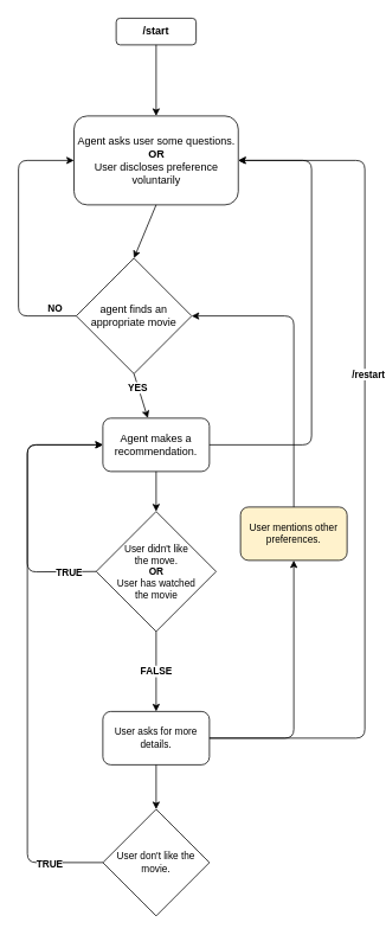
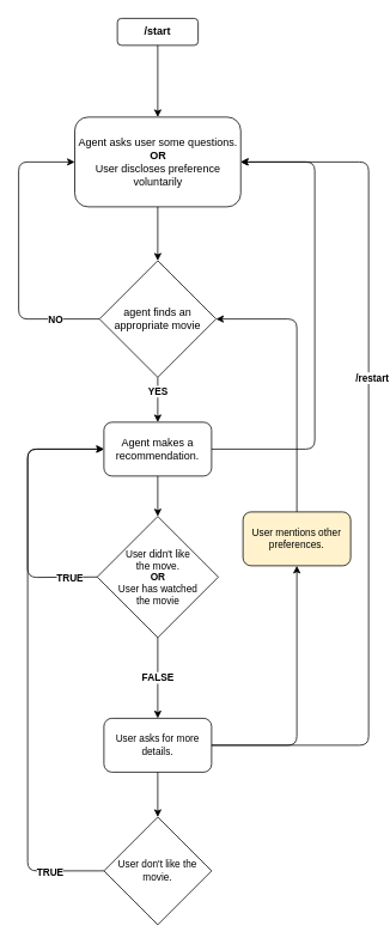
  <mxCell id="0" />
  <mxCell id="1" parent="0" />
  <mxCell id="2" value="&lt;b&gt;/start&lt;/b&gt;" style="rounded=1;whiteSpace=wrap;html=1;" vertex="1" parent="1"><mxGeometry x="130" y="20" width="90" height="30" as="geometry" /></mxCell>
  <mxCell id="3" value="Agent asks user some questions.&lt;br&gt;&lt;b&gt;OR&lt;br&gt;&lt;/b&gt;User discloses preference voluntarily" style="rounded=1;whiteSpace=wrap;html=1;" vertex="1" parent="1"><mxGeometry x="82.5" y="130" width="185" height="100" as="geometry" /></mxCell>
  <mxCell id="4" value="Agent makes a recommendation." style="rounded=1;whiteSpace=wrap;html=1;" vertex="1" parent="1"><mxGeometry x="115" y="470" width="120" height="60" as="geometry" /></mxCell>
- <mxCell id="5" value="agent finds an appropriate movie" style="rhombus;whiteSpace=wrap;html=1;" vertex="1" parent="1"><mxGeometry x="85" y="290" width="130" height="130" as="geometry" /></mxCell>
+ <mxCell id="5" value="agent finds an appropriate movie" style="rhombus;whiteSpace=wrap;html=1;" vertex="1" parent="1"><mxGeometry x="110" y="290" width="130" height="130" as="geometry" /></mxCell>
  <mxCell id="6" value="" style="endArrow=classic;html=1;exitX=0.5;exitY=1;exitDx=0;exitDy=0;entryX=0.5;entryY=0;entryDx=0;entryDy=0;" edge="1" parent="1" source="2" target="3"><mxGeometry width="50" height="50" relative="1" as="geometry"><mxPoint x="30" y="140" as="sourcePoint" /><mxPoint x="80" y="90" as="targetPoint" /></mxGeometry></mxCell>
  <mxCell id="7" value="" style="endArrow=classic;html=1;exitX=0.5;exitY=1;exitDx=0;exitDy=0;entryX=0.5;entryY=0;entryDx=0;entryDy=0;" edge="1" parent="1" source="3" target="5"><mxGeometry width="50" height="50" relative="1" as="geometry"><mxPoint x="240" y="310" as="sourcePoint" /><mxPoint x="290" y="260" as="targetPoint" /></mxGeometry></mxCell>
  <mxCell id="8" value="" style="endArrow=classic;html=1;exitX=0.5;exitY=1;exitDx=0;exitDy=0;" edge="1" parent="1" source="5" target="4"><mxGeometry width="50" height="50" relative="1" as="geometry"><mxPoint x="270" y="450" as="sourcePoint" /><mxPoint x="320" y="400" as="targetPoint" /></mxGeometry></mxCell>
  <mxCell id="9" value="&lt;b&gt;YES&lt;/b&gt;" style="edgeLabel;html=1;align=center;verticalAlign=middle;resizable=0;points=[];fontSize=11;" vertex="1" connectable="0" parent="8"><mxGeometry x="-0.384" y="-1" relative="1" as="geometry"><mxPoint as="offset" /></mxGeometry></mxCell>
  <mxCell id="10" value="" style="endArrow=classic;html=1;exitX=0;exitY=0.5;exitDx=0;exitDy=0;entryX=0;entryY=0.5;entryDx=0;entryDy=0;" edge="1" parent="1" source="5" target="3"><mxGeometry width="50" height="50" relative="1" as="geometry"><mxPoint x="210" y="310" as="sourcePoint" /><mxPoint x="260" y="260" as="targetPoint" /><Array as="points"><mxPoint x="20" y="355" /><mxPoint x="20" y="180" /></Array></mxGeometry></mxCell>
  <mxCell id="11" value="&lt;b&gt;NO&lt;/b&gt;" style="edgeLabel;html=1;align=center;verticalAlign=middle;resizable=0;points=[];fontSize=11;" vertex="1" connectable="0" parent="10"><mxGeometry x="0.216" relative="1" as="geometry"><mxPoint x="40" y="109" as="offset" /></mxGeometry></mxCell>
  <mxCell id="12" value="User didn't like &lt;br&gt;the move.&lt;br style=&quot;font-size: 11px&quot;&gt;&lt;b style=&quot;font-size: 11px&quot;&gt;OR&lt;/b&gt;&lt;br style=&quot;font-size: 11px&quot;&gt;User has watched &lt;br&gt;the movie" style="rhombus;whiteSpace=wrap;html=1;fontSize=11;" vertex="1" parent="1"><mxGeometry x="107.5" y="575" width="135" height="135" as="geometry" /></mxCell>
  <mxCell id="13" value="" style="endArrow=classic;html=1;exitX=0;exitY=0.5;exitDx=0;exitDy=0;entryX=0;entryY=0.5;entryDx=0;entryDy=0;" edge="1" parent="1" source="12" target="4"><mxGeometry width="50" height="50" relative="1" as="geometry"><mxPoint x="120" y="365" as="sourcePoint" /><mxPoint x="92.5" y="190" as="targetPoint" /><Array as="points"><mxPoint x="30" y="643" /><mxPoint x="30" y="500" /></Array></mxGeometry></mxCell>
  <mxCell id="14" value="&lt;br&gt;" style="edgeLabel;html=1;align=center;verticalAlign=middle;resizable=0;points=[];fontSize=11;" vertex="1" connectable="0" parent="13"><mxGeometry x="-0.654" y="-3" relative="1" as="geometry"><mxPoint as="offset" /></mxGeometry></mxCell>
  <mxCell id="15" value="&lt;b&gt;TRUE&lt;/b&gt;" style="edgeLabel;html=1;align=center;verticalAlign=middle;resizable=0;points=[];fontSize=11;" vertex="1" connectable="0" parent="13"><mxGeometry x="-0.798" y="1" relative="1" as="geometry"><mxPoint as="offset" /></mxGeometry></mxCell>
  <mxCell id="16" value="" style="endArrow=classic;html=1;fontSize=11;exitX=0.5;exitY=1;exitDx=0;exitDy=0;entryX=0.5;entryY=0;entryDx=0;entryDy=0;" edge="1" parent="1" source="4" target="12"><mxGeometry width="50" height="50" relative="1" as="geometry"><mxPoint x="200" y="610" as="sourcePoint" /><mxPoint x="250" y="560" as="targetPoint" /></mxGeometry></mxCell>
  <mxCell id="17" value="" style="endArrow=classic;html=1;fontSize=11;exitX=1;exitY=0.5;exitDx=0;exitDy=0;edgeStyle=orthogonalEdgeStyle;entryX=1;entryY=0.5;entryDx=0;entryDy=0;" edge="1" parent="1" source="4" target="3"><mxGeometry width="50" height="50" relative="1" as="geometry"><mxPoint x="310" y="460" as="sourcePoint" /><mxPoint x="360" y="180" as="targetPoint" /><Array as="points"><mxPoint x="350" y="500" /><mxPoint x="350" y="180" /></Array></mxGeometry></mxCell>
  <mxCell id="18" value="User asks for more details." style="rounded=1;whiteSpace=wrap;html=1;fontSize=11;" vertex="1" parent="1"><mxGeometry x="115" y="800" width="120" height="60" as="geometry" /></mxCell>
  <mxCell id="19" value="User don't like the movie." style="rhombus;whiteSpace=wrap;html=1;fontSize=11;" vertex="1" parent="1"><mxGeometry x="115" y="910" width="120" height="120" as="geometry" /></mxCell>
  <mxCell id="20" value="" style="endArrow=classic;html=1;fontSize=11;exitX=0.5;exitY=1;exitDx=0;exitDy=0;entryX=0.5;entryY=0;entryDx=0;entryDy=0;" edge="1" parent="1" source="18" target="19"><mxGeometry width="50" height="50" relative="1" as="geometry"><mxPoint x="220" y="910" as="sourcePoint" /><mxPoint x="270" y="860" as="targetPoint" /></mxGeometry></mxCell>
  <mxCell id="21" value="" style="endArrow=classic;html=1;fontSize=11;exitX=0;exitY=0.5;exitDx=0;exitDy=0;entryX=0;entryY=0.5;entryDx=0;entryDy=0;fontStyle=1" edge="1" parent="1" source="19" target="4"><mxGeometry width="50" height="50" relative="1" as="geometry"><mxPoint x="-60" y="900" as="sourcePoint" /><mxPoint x="-10" y="850" as="targetPoint" /><Array as="points"><mxPoint x="30" y="970" /><mxPoint x="30" y="500" /></Array></mxGeometry></mxCell>
  <mxCell id="22" value="&lt;br&gt;" style="edgeLabel;html=1;align=center;verticalAlign=middle;resizable=0;points=[];fontSize=11;" vertex="1" connectable="0" parent="21"><mxGeometry x="-0.326" y="-2" relative="1" as="geometry"><mxPoint as="offset" /></mxGeometry></mxCell>
  <mxCell id="23" value="&lt;b&gt;TRUE&lt;/b&gt;" style="edgeLabel;html=1;align=center;verticalAlign=middle;resizable=0;points=[];fontSize=11;" vertex="1" connectable="0" parent="21"><mxGeometry x="-0.808" y="1" relative="1" as="geometry"><mxPoint as="offset" /></mxGeometry></mxCell>
  <mxCell id="24" value="" style="endArrow=classic;html=1;fontSize=11;exitX=1;exitY=0.5;exitDx=0;exitDy=0;entryX=0.5;entryY=1;entryDx=0;entryDy=0;" edge="1" parent="1" source="18" target="25"><mxGeometry width="50" height="50" relative="1" as="geometry"><mxPoint x="124" y="950" as="sourcePoint" /><mxPoint x="-70" y="350" as="targetPoint" /><Array as="points"><mxPoint x="330" y="830" /></Array></mxGeometry></mxCell>
  <mxCell id="25" value="User mentions other preferences." style="rounded=1;whiteSpace=wrap;html=1;fontSize=11;fillColor=#fff2cc;" vertex="1" parent="1"><mxGeometry x="270" y="570" width="120" height="60" as="geometry" /></mxCell>
  <mxCell id="26" value="" style="endArrow=classic;html=1;fontSize=11;entryX=1;entryY=0.5;entryDx=0;entryDy=0;exitX=0.5;exitY=0;exitDx=0;exitDy=0;" edge="1" parent="1" source="25" target="5"><mxGeometry width="50" height="50" relative="1" as="geometry"><mxPoint x="-40" y="355" as="sourcePoint" /><mxPoint x="-40" y="340" as="targetPoint" /><Array as="points"><mxPoint x="330" y="355" /></Array></mxGeometry></mxCell>
  <mxCell id="27" value="" style="endArrow=classic;html=1;fontSize=11;exitX=1;exitY=0.5;exitDx=0;exitDy=0;entryX=1;entryY=0.5;entryDx=0;entryDy=0;" edge="1" parent="1" source="18" target="3"><mxGeometry width="50" height="50" relative="1" as="geometry"><mxPoint x="494" y="950" as="sourcePoint" /><mxPoint x="410" y="180" as="targetPoint" /><Array as="points"><mxPoint x="410" y="830" /><mxPoint x="410" y="180" /></Array></mxGeometry></mxCell>
  <mxCell id="28" value="&lt;b&gt;/restart&lt;/b&gt;" style="edgeLabel;html=1;align=center;verticalAlign=middle;resizable=0;points=[];fontSize=11;" vertex="1" connectable="0" parent="27"><mxGeometry x="0.21" y="-3" relative="1" as="geometry"><mxPoint as="offset" /></mxGeometry></mxCell>
  <mxCell id="29" value="&lt;b&gt;FALSE&lt;/b&gt;" style="endArrow=classic;html=1;fontSize=11;exitX=0.5;exitY=1;exitDx=0;exitDy=0;entryX=0.5;entryY=0;entryDx=0;entryDy=0;" edge="1" parent="1" source="12" target="18"><mxGeometry width="50" height="50" relative="1" as="geometry"><mxPoint x="250" y="760" as="sourcePoint" /><mxPoint x="300" y="710" as="targetPoint" /></mxGeometry></mxCell>
